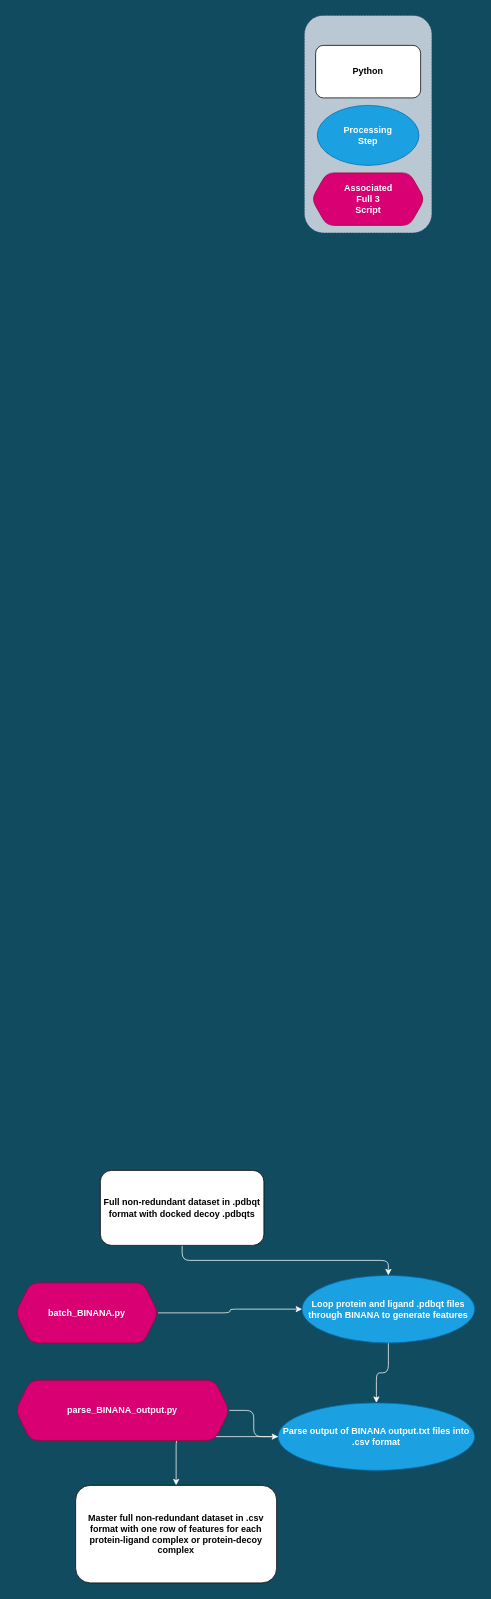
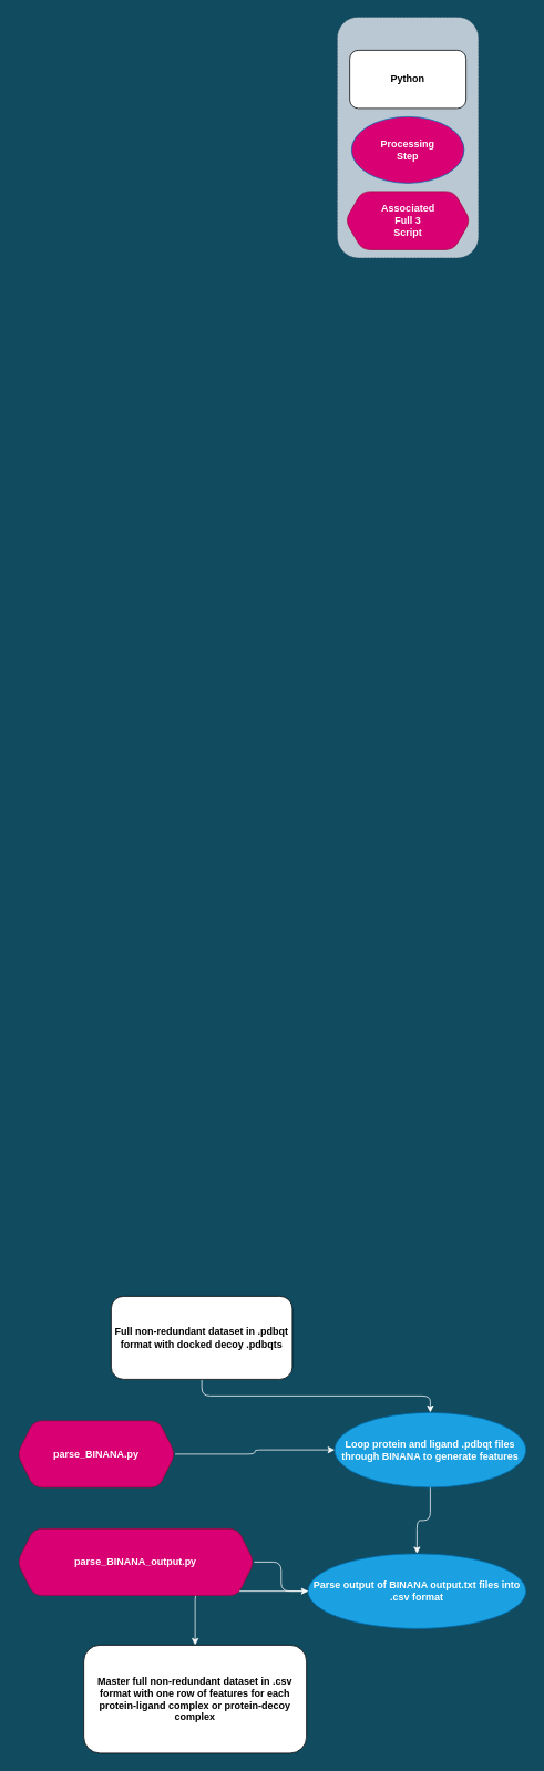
  <mxCell id="0" />
  <mxCell id="1" parent="0" />
  <mxCell id="2" value="" style="rounded=1;whiteSpace=wrap;html=1;strokeWidth=1;dashed=1;dashPattern=1 1;fillColor=#bac8d3;strokeColor=#23445d;" parent="1" vertex="1"><mxGeometry x="405" y="20" width="170" height="290" as="geometry" /></mxCell>
  <mxCell id="3" style="edgeStyle=orthogonalEdgeStyle;rounded=1;orthogonalLoop=1;jettySize=auto;html=1;entryX=0.5;entryY=0;entryDx=0;entryDy=0;strokeColor=#FCFCFC;" edge="1" parent="1" source="4" target="6"><mxGeometry relative="1" as="geometry"><Array as="points"><mxPoint x="242" y="1680" /><mxPoint x="517" y="1680" /></Array></mxGeometry></mxCell>
  <mxCell id="4" value="Full non-redundant dataset in .pdbqt format with docked decoy .pdbqts" style="rounded=1;whiteSpace=wrap;html=1;sketch=0;fontStyle=1" parent="1" vertex="1"><mxGeometry x="133" y="1560" width="218" height="100" as="geometry" /></mxCell>
  <mxCell id="5" value="" style="edgeStyle=orthogonalEdgeStyle;rounded=1;orthogonalLoop=1;jettySize=auto;html=1;strokeColor=#FAFAFA;fontStyle=1" parent="1" source="6" target="8" edge="1"><mxGeometry relative="1" as="geometry" /></mxCell>
  <mxCell id="6" value="Loop protein and ligand .pdbqt files through BINANA to generate features" style="ellipse;whiteSpace=wrap;html=1;rounded=1;sketch=0;fillColor=#1ba1e2;strokeColor=#006EAF;fontColor=#ffffff;fontStyle=1" parent="1" vertex="1"><mxGeometry x="402" y="1700" width="230" height="90" as="geometry" /></mxCell>
  <mxCell id="7" value="" style="edgeStyle=orthogonalEdgeStyle;rounded=1;orthogonalLoop=1;jettySize=auto;html=1;strokeColor=#FAFAFA;fontStyle=1" parent="1" source="8" target="9" edge="1"><mxGeometry relative="1" as="geometry" /></mxCell>
  <mxCell id="8" value="Parse output of BINANA output.txt files into .csv format" style="ellipse;whiteSpace=wrap;html=1;rounded=1;sketch=0;fillColor=#1ba1e2;strokeColor=#006EAF;fontColor=#ffffff;fontStyle=1" parent="1" vertex="1"><mxGeometry x="370" y="1870" width="262" height="90" as="geometry" /></mxCell>
  <mxCell id="9" value="Master full non-redundant dataset in .csv format with one row of features for each protein-ligand complex or protein-decoy complex" style="whiteSpace=wrap;html=1;rounded=1;sketch=0;fontStyle=1" parent="1" vertex="1"><mxGeometry x="100" y="1980" width="268" height="130" as="geometry" /></mxCell>
  <mxCell id="10" style="edgeStyle=orthogonalEdgeStyle;rounded=1;orthogonalLoop=1;jettySize=auto;html=1;entryX=0;entryY=0.5;entryDx=0;entryDy=0;strokeColor=#FAFAFA;" parent="1" source="11" target="6" edge="1"><mxGeometry relative="1" as="geometry" /></mxCell>
- <mxCell id="11" value="batch_BINANA.py" style="shape=hexagon;perimeter=hexagonPerimeter2;whiteSpace=wrap;html=1;fixedSize=1;rounded=1;fontStyle=1;strokeColor=#A50040;fillColor=#d80073;sketch=0;fontColor=#ffffff;" parent="1" vertex="1"><mxGeometry x="20" y="1710" width="190" height="80" as="geometry" /></mxCell>
+ <mxCell id="11" value="parse_BINANA.py" style="shape=hexagon;perimeter=hexagonPerimeter2;whiteSpace=wrap;html=1;fixedSize=1;rounded=1;fontStyle=1;strokeColor=#A50040;fillColor=#d80073;sketch=0;fontColor=#ffffff;" parent="1" vertex="1"><mxGeometry x="20" y="1710" width="190" height="80" as="geometry" /></mxCell>
  <mxCell id="12" style="edgeStyle=orthogonalEdgeStyle;rounded=1;orthogonalLoop=1;jettySize=auto;html=1;strokeColor=#FAFAFA;" parent="1" source="13" target="8" edge="1"><mxGeometry relative="1" as="geometry" /></mxCell>
  <mxCell id="13" value="parse_BINANA_output.py" style="shape=hexagon;perimeter=hexagonPerimeter2;whiteSpace=wrap;html=1;fixedSize=1;rounded=1;fontStyle=1;strokeColor=#A50040;fillColor=#d80073;sketch=0;fontColor=#ffffff;" parent="1" vertex="1"><mxGeometry x="20" y="1840" width="285" height="80" as="geometry" /></mxCell>
  <mxCell id="14" value="&lt;b&gt;Python&lt;/b&gt;" style="rounded=1;whiteSpace=wrap;html=1;perimeterSpacing=5;strokeWidth=1;" parent="1" vertex="1"><mxGeometry x="420" y="60" width="140" height="70" as="geometry" /></mxCell>
- <mxCell id="15" value="&lt;div&gt;Processing&lt;/div&gt;&lt;div&gt;Step&lt;br&gt;&lt;/div&gt;" style="ellipse;whiteSpace=wrap;html=1;rounded=0;sketch=0;strokeColor=#006EAF;fillColor=#1ba1e2;fontColor=#ffffff;fontStyle=1" parent="1" vertex="1"><mxGeometry x="422.25" y="140" width="135.5" height="80" as="geometry" /></mxCell>
+ <mxCell id="15" value="&lt;div&gt;Processing&lt;/div&gt;&lt;div&gt;Step&lt;br&gt;&lt;/div&gt;" style="ellipse;whiteSpace=wrap;html=1;rounded=0;sketch=0;strokeColor=#006EAF;fillColor=#d80073;fontColor=#ffffff;fontStyle=1;" parent="1" vertex="1"><mxGeometry x="422.25" y="140" width="135.5" height="80" as="geometry" /></mxCell>
  <mxCell id="16" value="&lt;div&gt;Associated&lt;/div&gt;&lt;div&gt;Full 3 &lt;br&gt;&lt;/div&gt;&lt;div&gt;Script&lt;br&gt;&lt;/div&gt;" style="shape=hexagon;perimeter=hexagonPerimeter2;whiteSpace=wrap;html=1;fixedSize=1;rounded=1;fontStyle=1;strokeColor=#A50040;fillColor=#d80073;sketch=0;fontColor=#ffffff;" parent="1" vertex="1"><mxGeometry x="414.75" y="230" width="150.5" height="70" as="geometry" /></mxCell>
